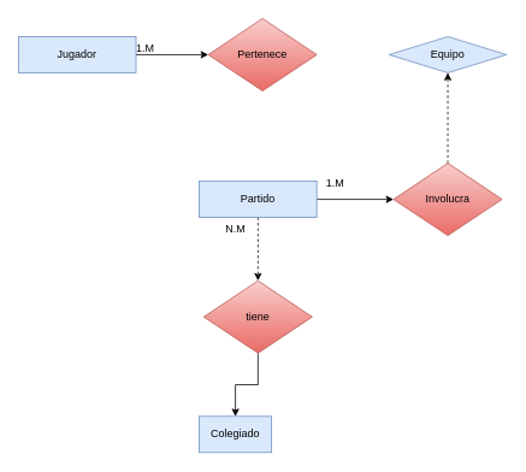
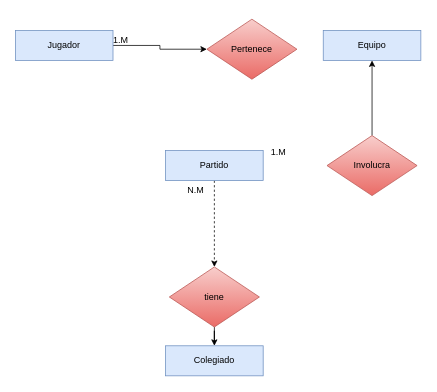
  <mxCell id="0" />
  <mxCell id="1" parent="0" />
- <mxCell id="2" value="Colegiado" style="rounded=0;whiteSpace=wrap;html=1;fillColor=#dae8fc;strokeColor=#6c8ebf;" vertex="1" parent="1"><mxGeometry x="220" y="460" width="80" height="40" as="geometry" /></mxCell>
- <mxCell id="3" style="edgeStyle=orthogonalEdgeStyle;rounded=0;orthogonalLoop=1;jettySize=auto;html=1;exitX=1;exitY=0.5;exitDx=0;exitDy=0;" edge="1" parent="1" source="5" target="11"><mxGeometry relative="1" as="geometry" /></mxCell>
+ <mxCell id="2" value="Colegiado" style="rounded=0;whiteSpace=wrap;html=1;fillColor=#dae8fc;strokeColor=#6c8ebf;" vertex="1" parent="1"><mxGeometry x="220" y="460" width="130" height="40" as="geometry" /></mxCell>
  <mxCell id="4" style="edgeStyle=orthogonalEdgeStyle;rounded=0;orthogonalLoop=1;jettySize=auto;html=1;exitX=0.5;exitY=1;exitDx=0;exitDy=0;entryX=0.5;entryY=0;entryDx=0;entryDy=0;dashed=1;" edge="1" parent="1" source="5" target="13"><mxGeometry relative="1" as="geometry" /></mxCell>
  <mxCell id="5" value="Partido" style="rounded=0;whiteSpace=wrap;html=1;fillColor=#dae8fc;strokeColor=#6c8ebf;" vertex="1" parent="1"><mxGeometry x="220" y="200" width="130" height="40" as="geometry" /></mxCell>
  <mxCell id="6" style="edgeStyle=orthogonalEdgeStyle;rounded=0;orthogonalLoop=1;jettySize=auto;html=1;exitX=1;exitY=0.5;exitDx=0;exitDy=0;entryX=0;entryY=0.5;entryDx=0;entryDy=0;" edge="1" parent="1" source="7" target="9"><mxGeometry relative="1" as="geometry" /></mxCell>
  <mxCell id="7" value="Jugador" style="rounded=0;whiteSpace=wrap;html=1;fillColor=#dae8fc;strokeColor=#6c8ebf;" vertex="1" parent="1"><mxGeometry x="20" y="40" width="130" height="40" as="geometry" /></mxCell>
- <mxCell id="8" value="Equipo" style="rhombus;whiteSpace=wrap;html=1;fillColor=#dae8fc;strokeColor=#6c8ebf;" vertex="1" parent="1"><mxGeometry x="430" y="40" width="130" height="40" as="geometry" /></mxCell>
- <mxCell id="9" value="Pertenece" style="rhombus;whiteSpace=wrap;html=1;fillColor=#f8cecc;strokeColor=#b85450;gradientColor=#ea6b66;" vertex="1" parent="1"><mxGeometry x="230" y="20" width="120" height="80" as="geometry" /></mxCell>
- <mxCell id="10" style="edgeStyle=orthogonalEdgeStyle;rounded=0;orthogonalLoop=1;jettySize=auto;html=1;exitX=0.5;exitY=0;exitDx=0;exitDy=0;entryX=0.5;entryY=1;entryDx=0;entryDy=0;dashed=1;" edge="1" parent="1" source="11" target="8"><mxGeometry relative="1" as="geometry" /></mxCell>
+ <mxCell id="8" value="Equipo" style="rounded=0;whiteSpace=wrap;html=1;fillColor=#dae8fc;strokeColor=#6c8ebf;" vertex="1" parent="1"><mxGeometry x="430" y="40" width="130" height="40" as="geometry" /></mxCell>
+ <mxCell id="9" value="Pertenece" style="rhombus;whiteSpace=wrap;html=1;fillColor=#f8cecc;strokeColor=#b85450;gradientColor=#ea6b66;" vertex="1" parent="1"><mxGeometry x="275" y="25" width="120" height="80" as="geometry" /></mxCell>
+ <mxCell id="10" style="edgeStyle=orthogonalEdgeStyle;rounded=0;orthogonalLoop=1;jettySize=auto;html=1;exitX=0.5;exitY=0;exitDx=0;exitDy=0;entryX=0.5;entryY=1;entryDx=0;entryDy=0;" edge="1" parent="1" source="11" target="8"><mxGeometry relative="1" as="geometry" /></mxCell>
  <mxCell id="11" value="Involucra" style="rhombus;whiteSpace=wrap;html=1;fillColor=#f8cecc;gradientColor=#ea6b66;strokeColor=#b85450;" vertex="1" parent="1"><mxGeometry x="435" y="180" width="120" height="80" as="geometry" /></mxCell>
  <mxCell id="12" style="edgeStyle=orthogonalEdgeStyle;rounded=0;orthogonalLoop=1;jettySize=auto;html=1;exitX=0.5;exitY=1;exitDx=0;exitDy=0;" edge="1" parent="1" source="13" target="2"><mxGeometry relative="1" as="geometry" /></mxCell>
- <mxCell id="13" value="tiene" style="rhombus;whiteSpace=wrap;html=1;fillColor=#f8cecc;gradientColor=#ea6b66;strokeColor=#b85450;" vertex="1" parent="1"><mxGeometry x="225" y="310" width="120" height="80" as="geometry" /></mxCell>
+ <mxCell id="13" value="tiene" style="rhombus;whiteSpace=wrap;html=1;fillColor=#f8cecc;gradientColor=#ea6b66;strokeColor=#b85450;" vertex="1" parent="1"><mxGeometry x="225" y="355" width="120" height="80" as="geometry" /></mxCell>
  <mxCell id="14" value="1.M" style="text;html=1;align=center;verticalAlign=middle;resizable=0;points=[];autosize=1;strokeColor=none;fillColor=none;" vertex="1" parent="1"><mxGeometry x="140" y="38" width="40" height="30" as="geometry" /></mxCell>
  <mxCell id="15" value="1.M" style="text;html=1;align=center;verticalAlign=middle;resizable=0;points=[];autosize=1;strokeColor=none;fillColor=none;" vertex="1" parent="1"><mxGeometry x="350" y="188" width="40" height="30" as="geometry" /></mxCell>
  <mxCell id="16" value="N.M" style="text;html=1;align=center;verticalAlign=middle;resizable=0;points=[];autosize=1;strokeColor=none;fillColor=none;" vertex="1" parent="1"><mxGeometry x="235" y="238" width="50" height="30" as="geometry" /></mxCell>
